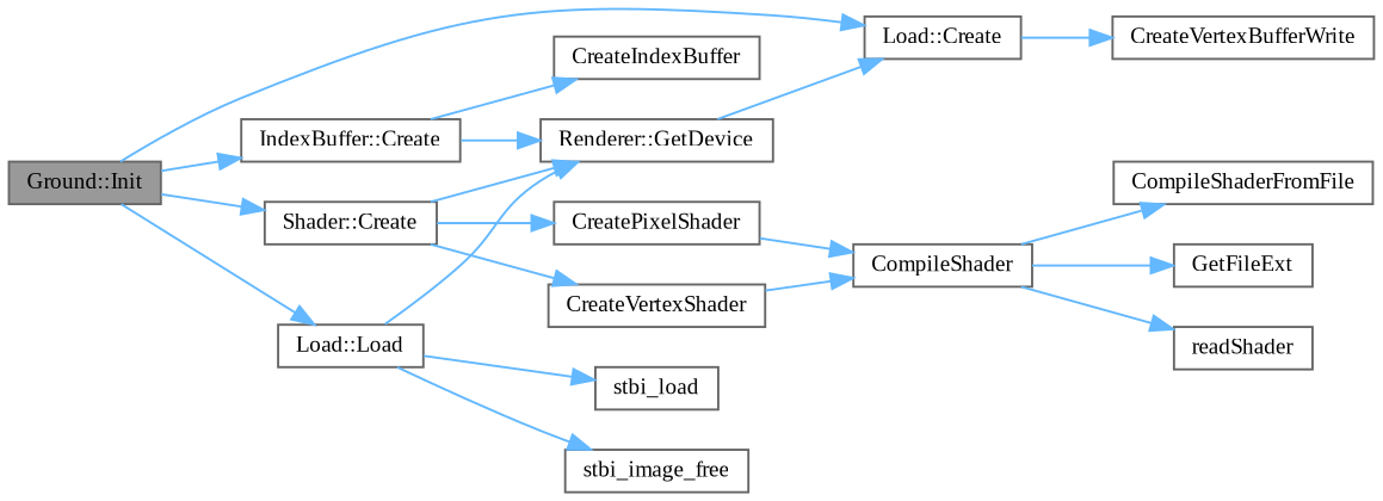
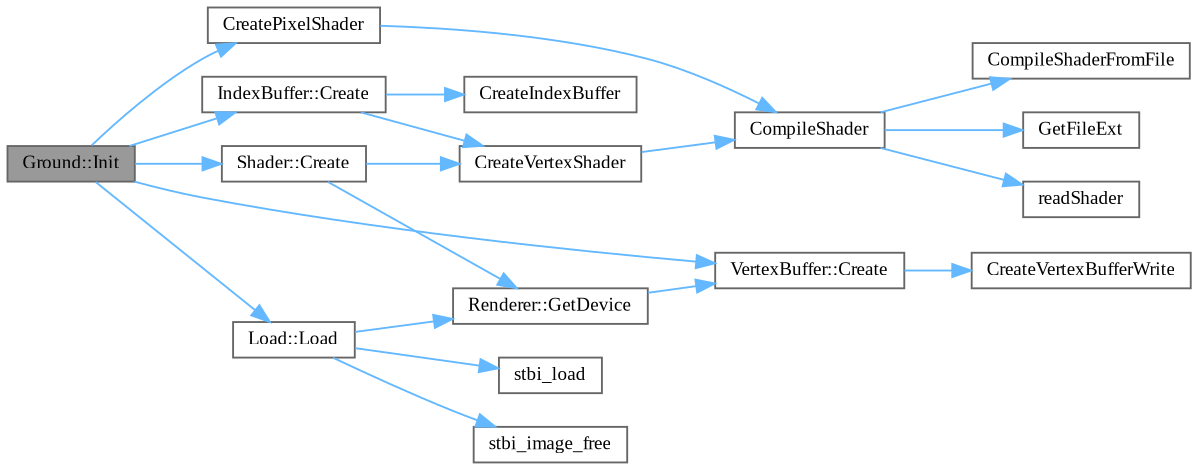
  digraph {
    fontname="Liberation Serif"
    rankdir=LR
    node [color=grey40 fillcolor=white fontname="Liberation Serif" fontsize=10 shape=box style=filled]
    edge [color=steelblue1 fontname="Liberation Serif" fontsize=10 labelfontname=Helvetica labelfontsize=10 style=solid]
    n1 [color=gray40 fillcolor=grey60 fontcolor=black height=0.2 label="Ground::Init" width=0.4]
    n2 [height=0.2 label="IndexBuffer::Create" width=0.4]
    n3 [height=0.2 label="Shader::Create" width=0.4]
-   n4 [height=0.2 label="Load::Create" width=0.4]
+   n4 [height=0.2 label="VertexBuffer::Create" width=0.4]
    n5 [height=0.2 label="Load::Load" width=0.4]
    n6 [height=0.2 label=CreateIndexBuffer width=0.4]
    n7 [height=0.2 label="Renderer::GetDevice" width=0.4]
    n8 [height=0.2 label=CreatePixelShader width=0.4]
    n9 [height=0.2 label=CreateVertexShader width=0.4]
    n10 [height=0.2 label=CreateVertexBufferWrite width=0.4]
    n11 [height=0.2 label=stbi_image_free width=0.4]
    n12 [height=0.2 label=stbi_load width=0.4]
    n13 [height=0.2 label=CompileShader width=0.4]
    n14 [height=0.2 label=CompileShaderFromFile width=0.4]
    n15 [height=0.2 label=GetFileExt width=0.4]
    n16 [height=0.2 label=readShader width=0.4]
    n1 -> n2
    n1 -> n3
    n1 -> n4
    n1 -> n5
    n2 -> n6
-   n2 -> n7
+   n2 -> n9
    n3 -> n7
-   n3 -> n8
+   n1 -> n8
    n3 -> n9
    n4 -> n10
    n5 -> n7
    n5 -> n11
    n5 -> n12
    n7 -> n4
    n8 -> n13
    n9 -> n13
    n13 -> n14
    n13 -> n15
    n13 -> n16
  }
